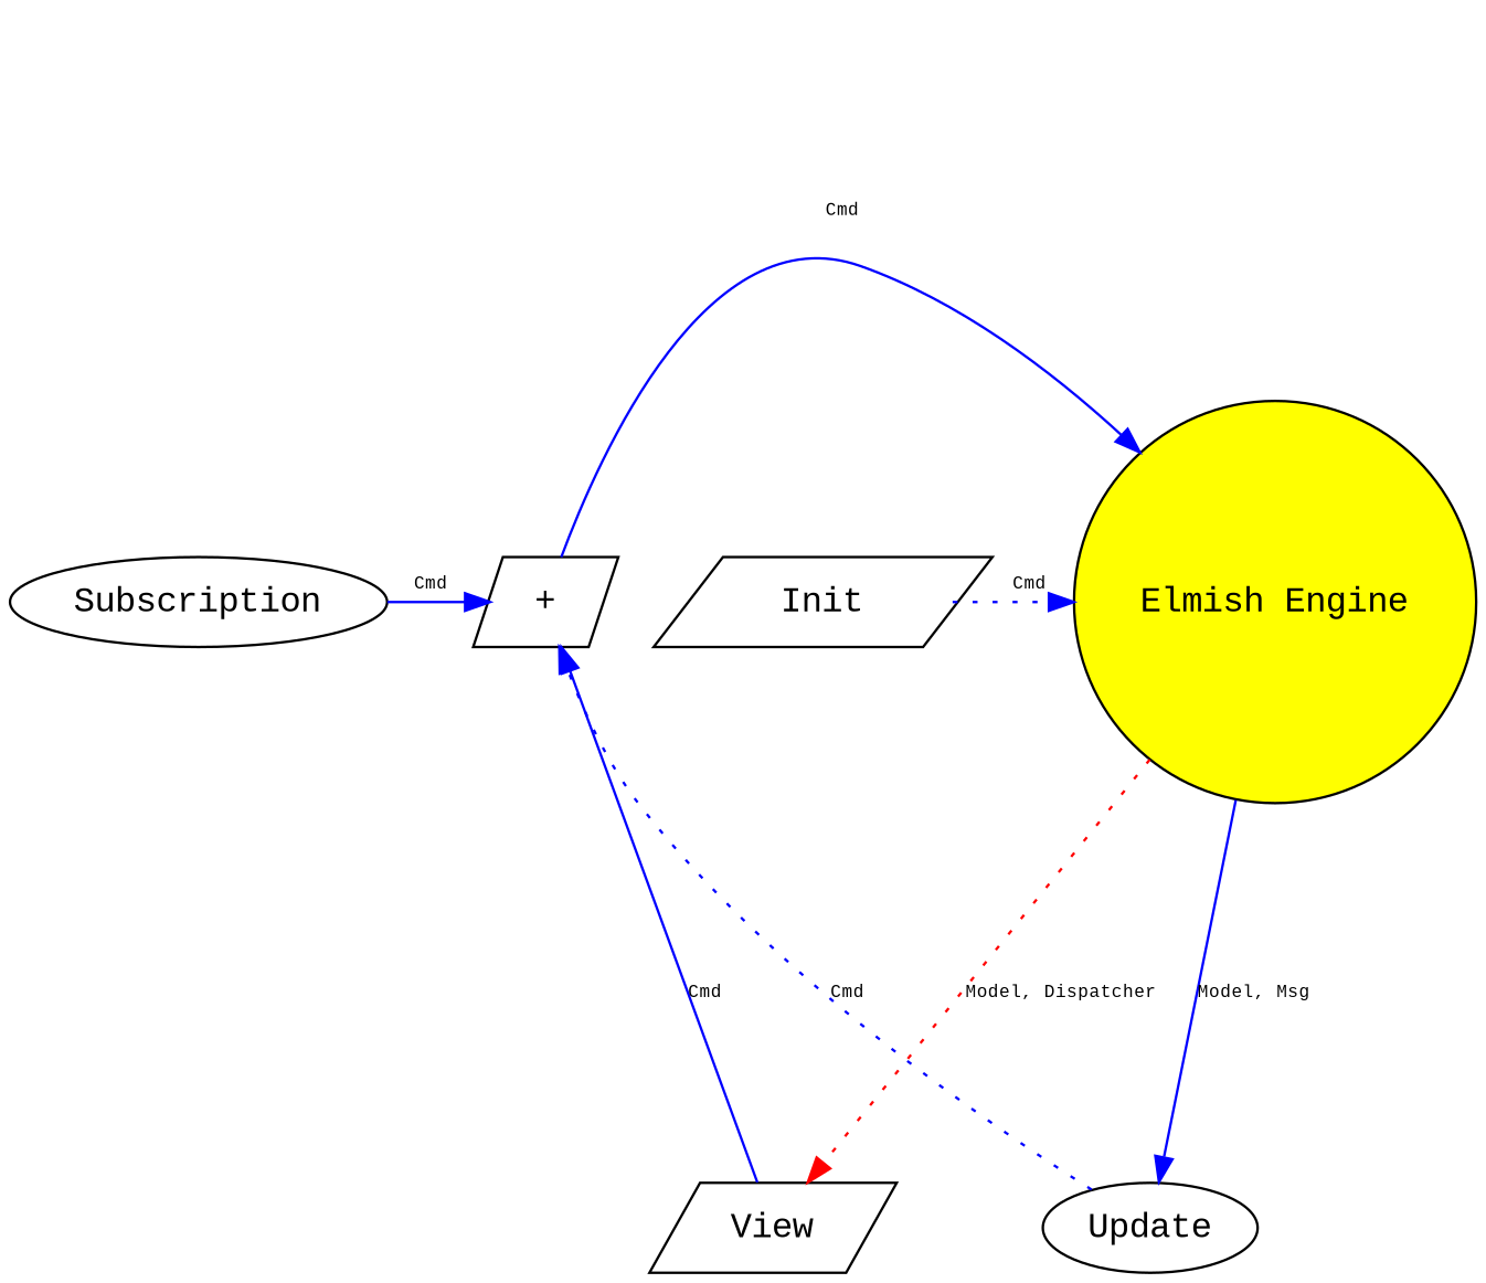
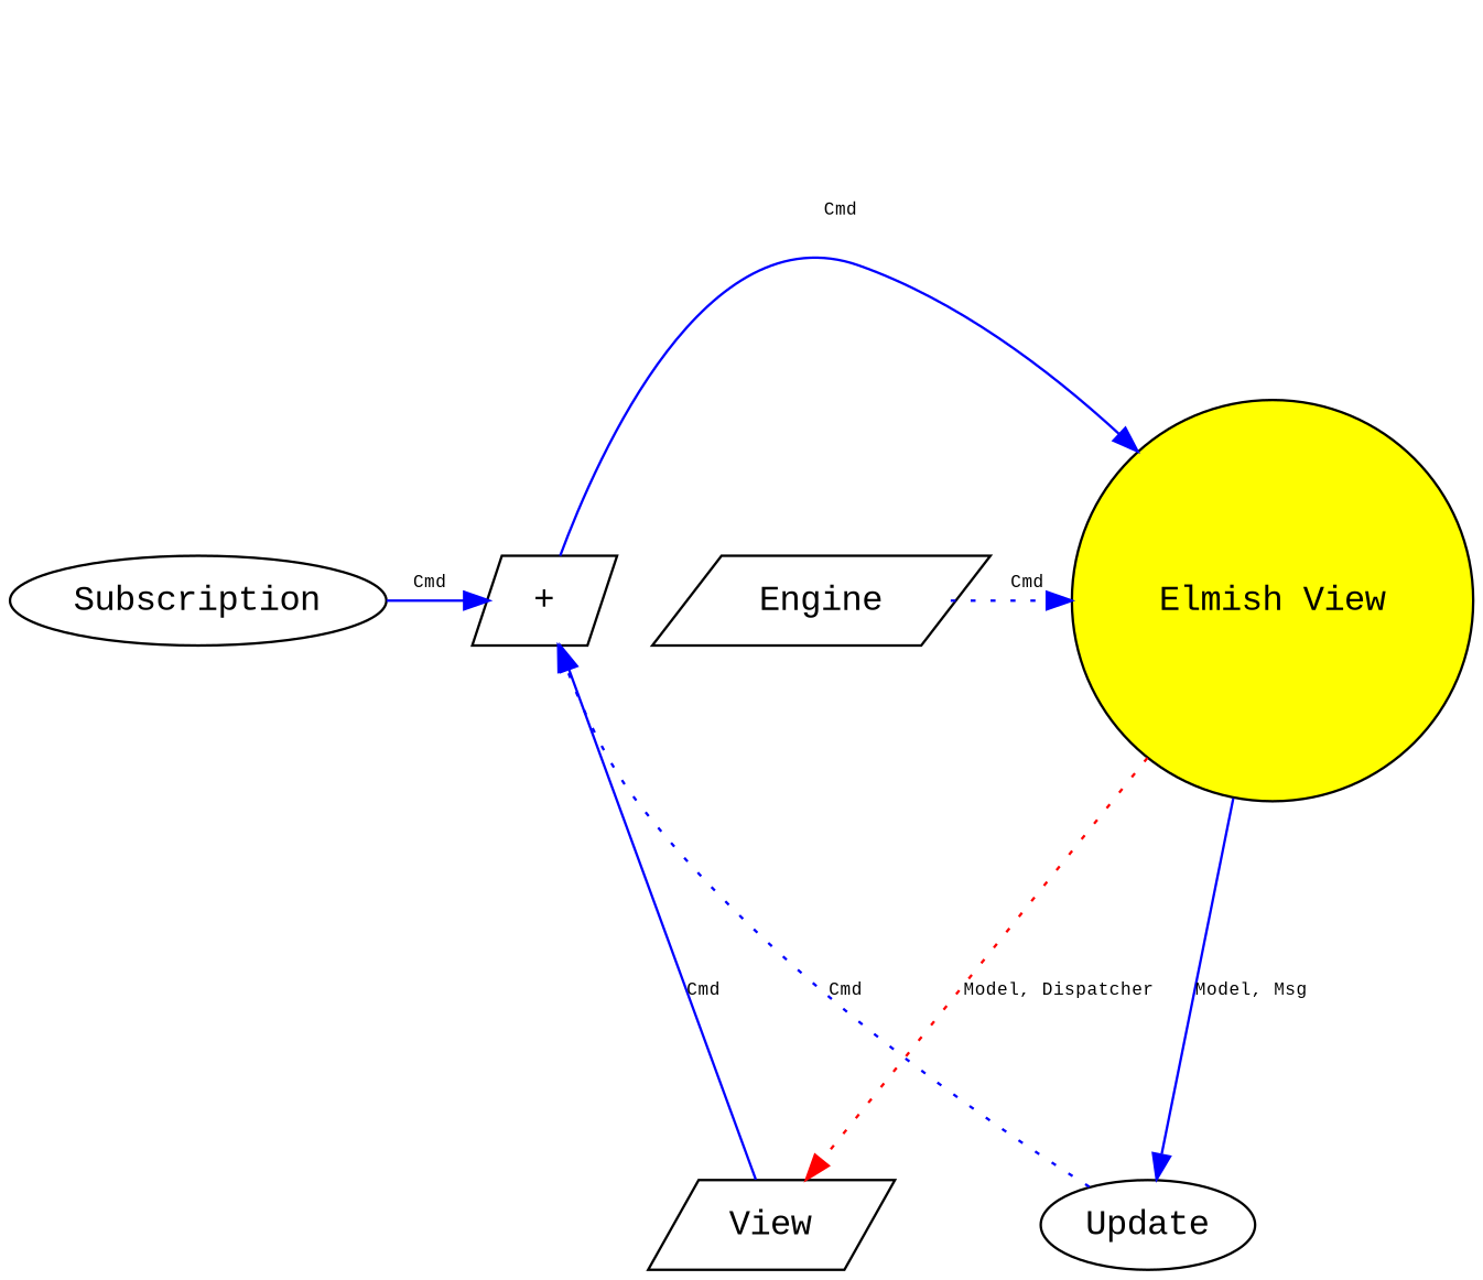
  digraph {
    fontname="Liberation Mono"
    ranksep=2
    node [fontname="Liberation Mono" shape=parallelogram]
    edge [color=blue fontname="Liberation Mono" fontsize=7]
    n1 [label=Subscription shape=ellipse]
    n2 [label="+"]
-   n3 [fillcolor=yellow label="Elmish Engine" shape=circle style="rounded,filled"]
-   n4 [label=Init]
+   n3 [fillcolor=yellow label="Elmish View" shape=circle style="rounded,filled"]
+   n4 [label=Engine]
    n5 [label=View]
    n6 [label=Update shape=ellipse]
    subgraph sub_1 {
      rank=same
      rankdir=TB
      n1
      n2
      n3
      n4
    }
    subgraph sub_2 {
      rank=same
      rankdir=LR
      n2
      n3
    }
    n1 -> n2 [label=Cmd]
    n2 -> n3 [label=Cmd]
    n3 -> n5 [color=red label="Model, Dispatcher" style=dotted]
    n3 -> n6 [label="Model, Msg"]
    n4 -> n3 [label=Cmd style=dotted]
    n5 -> n2 [label=Cmd]
    n6 -> n2 [label=Cmd style=dotted]
  }
